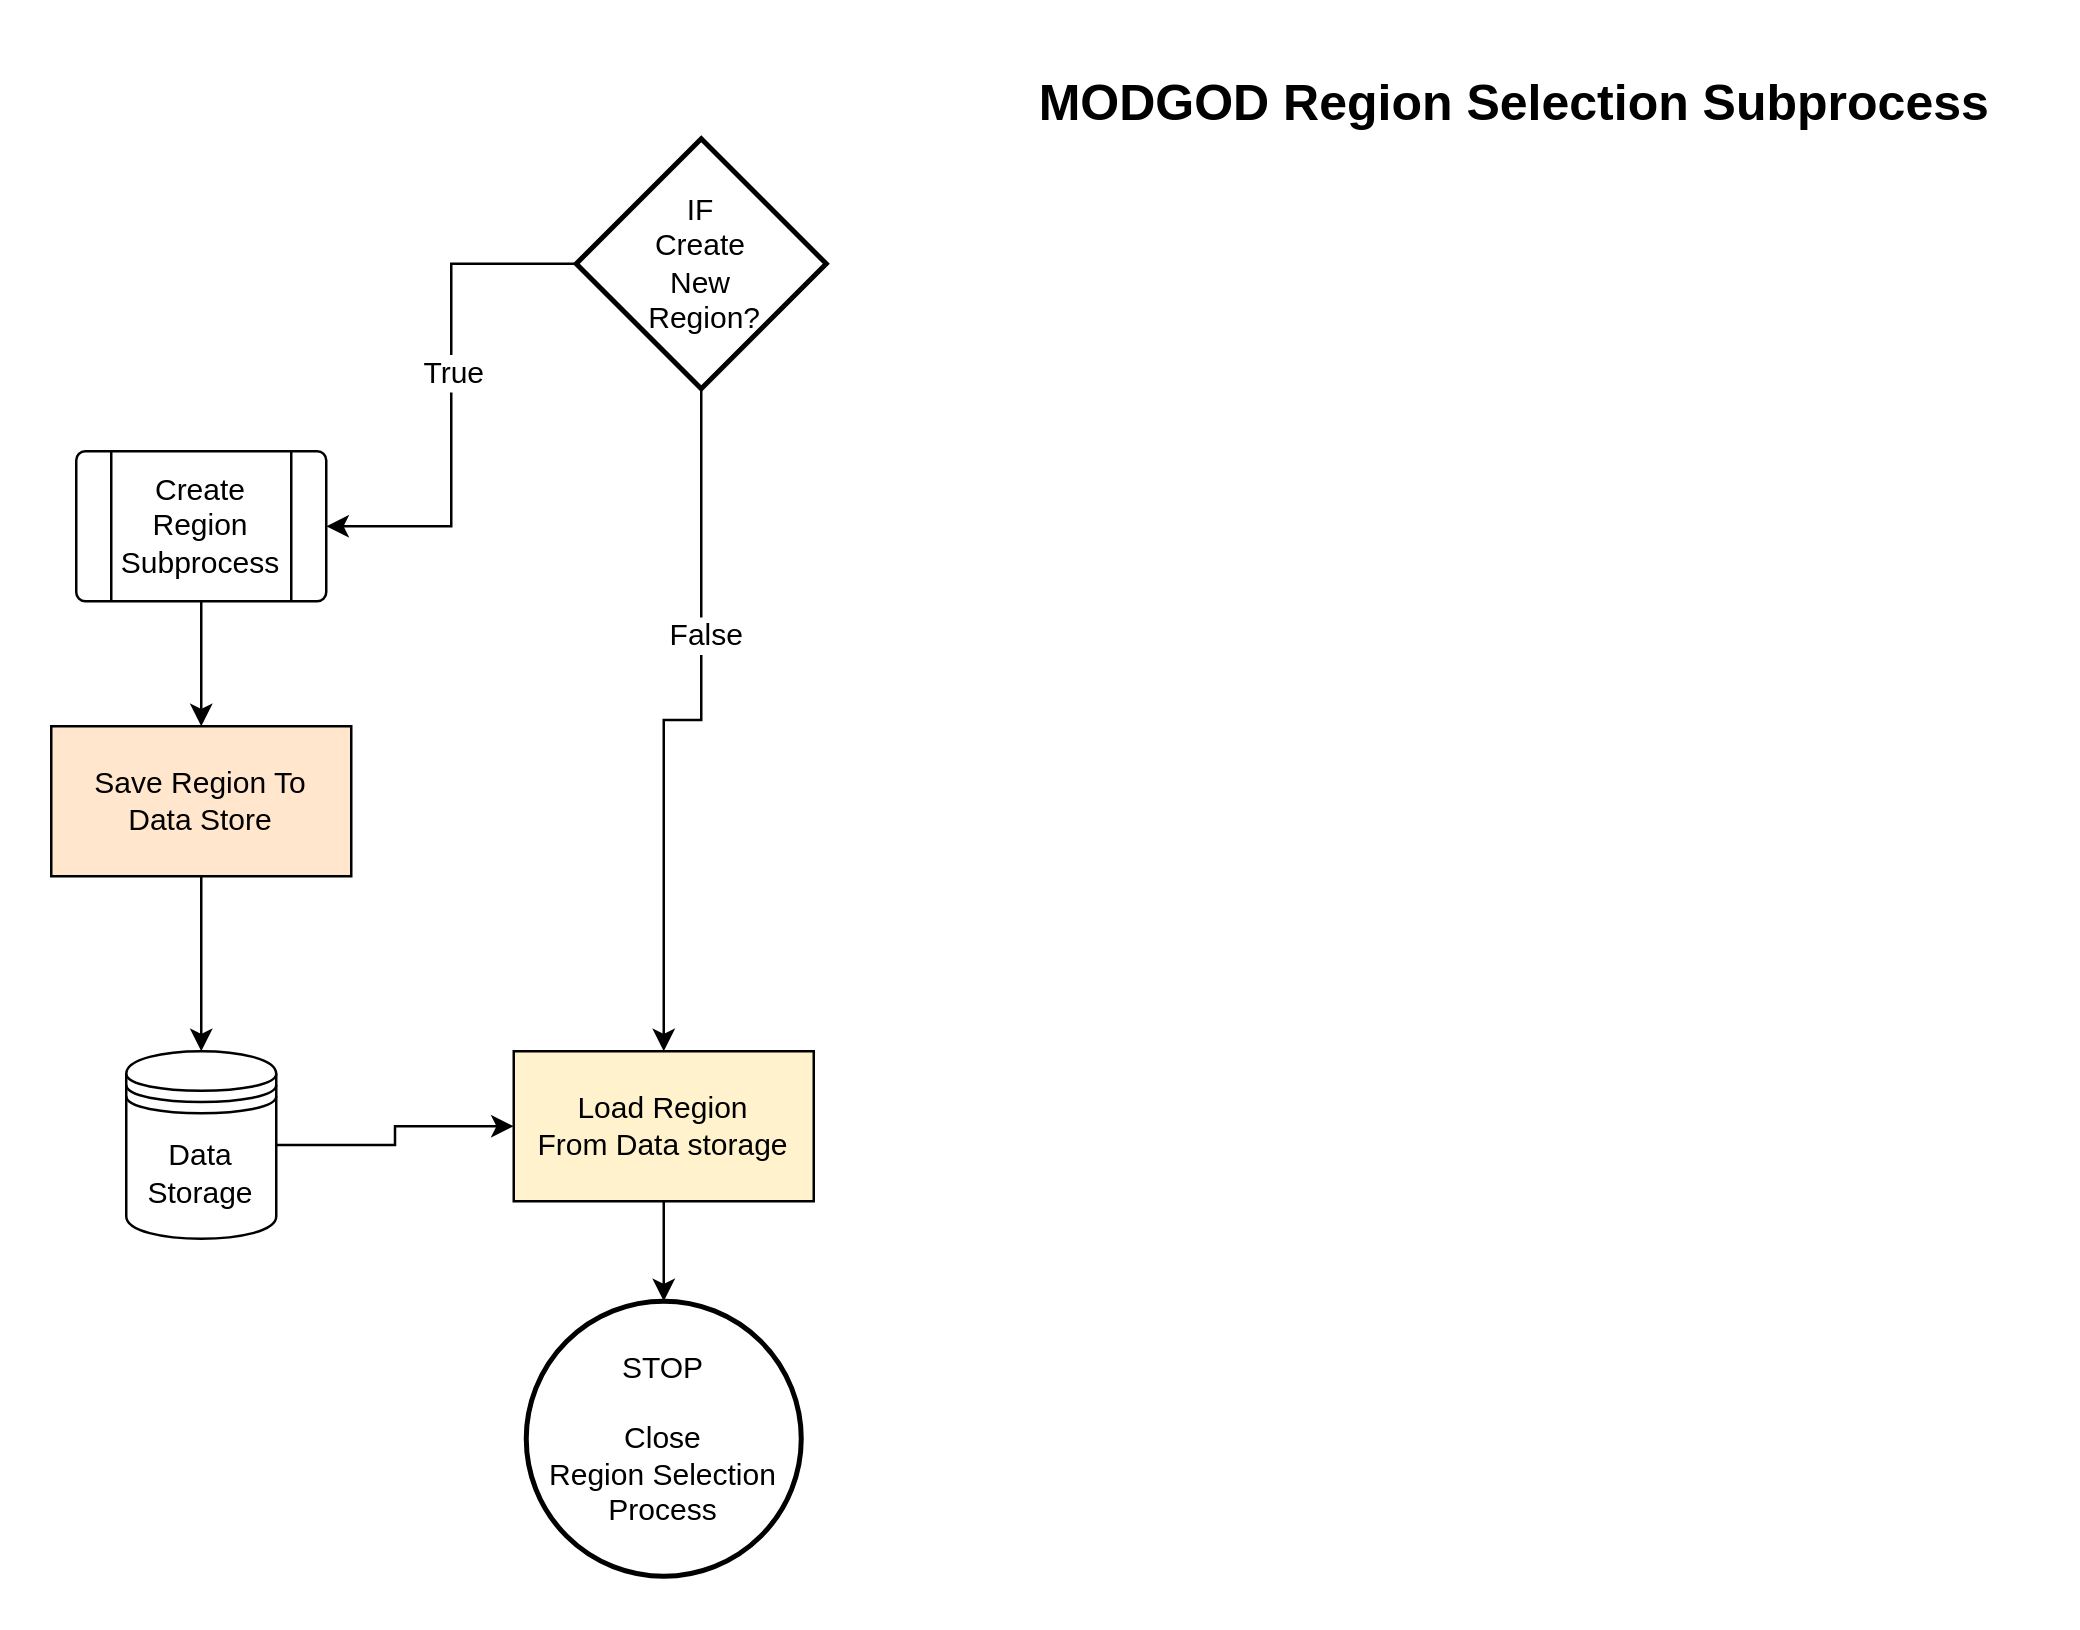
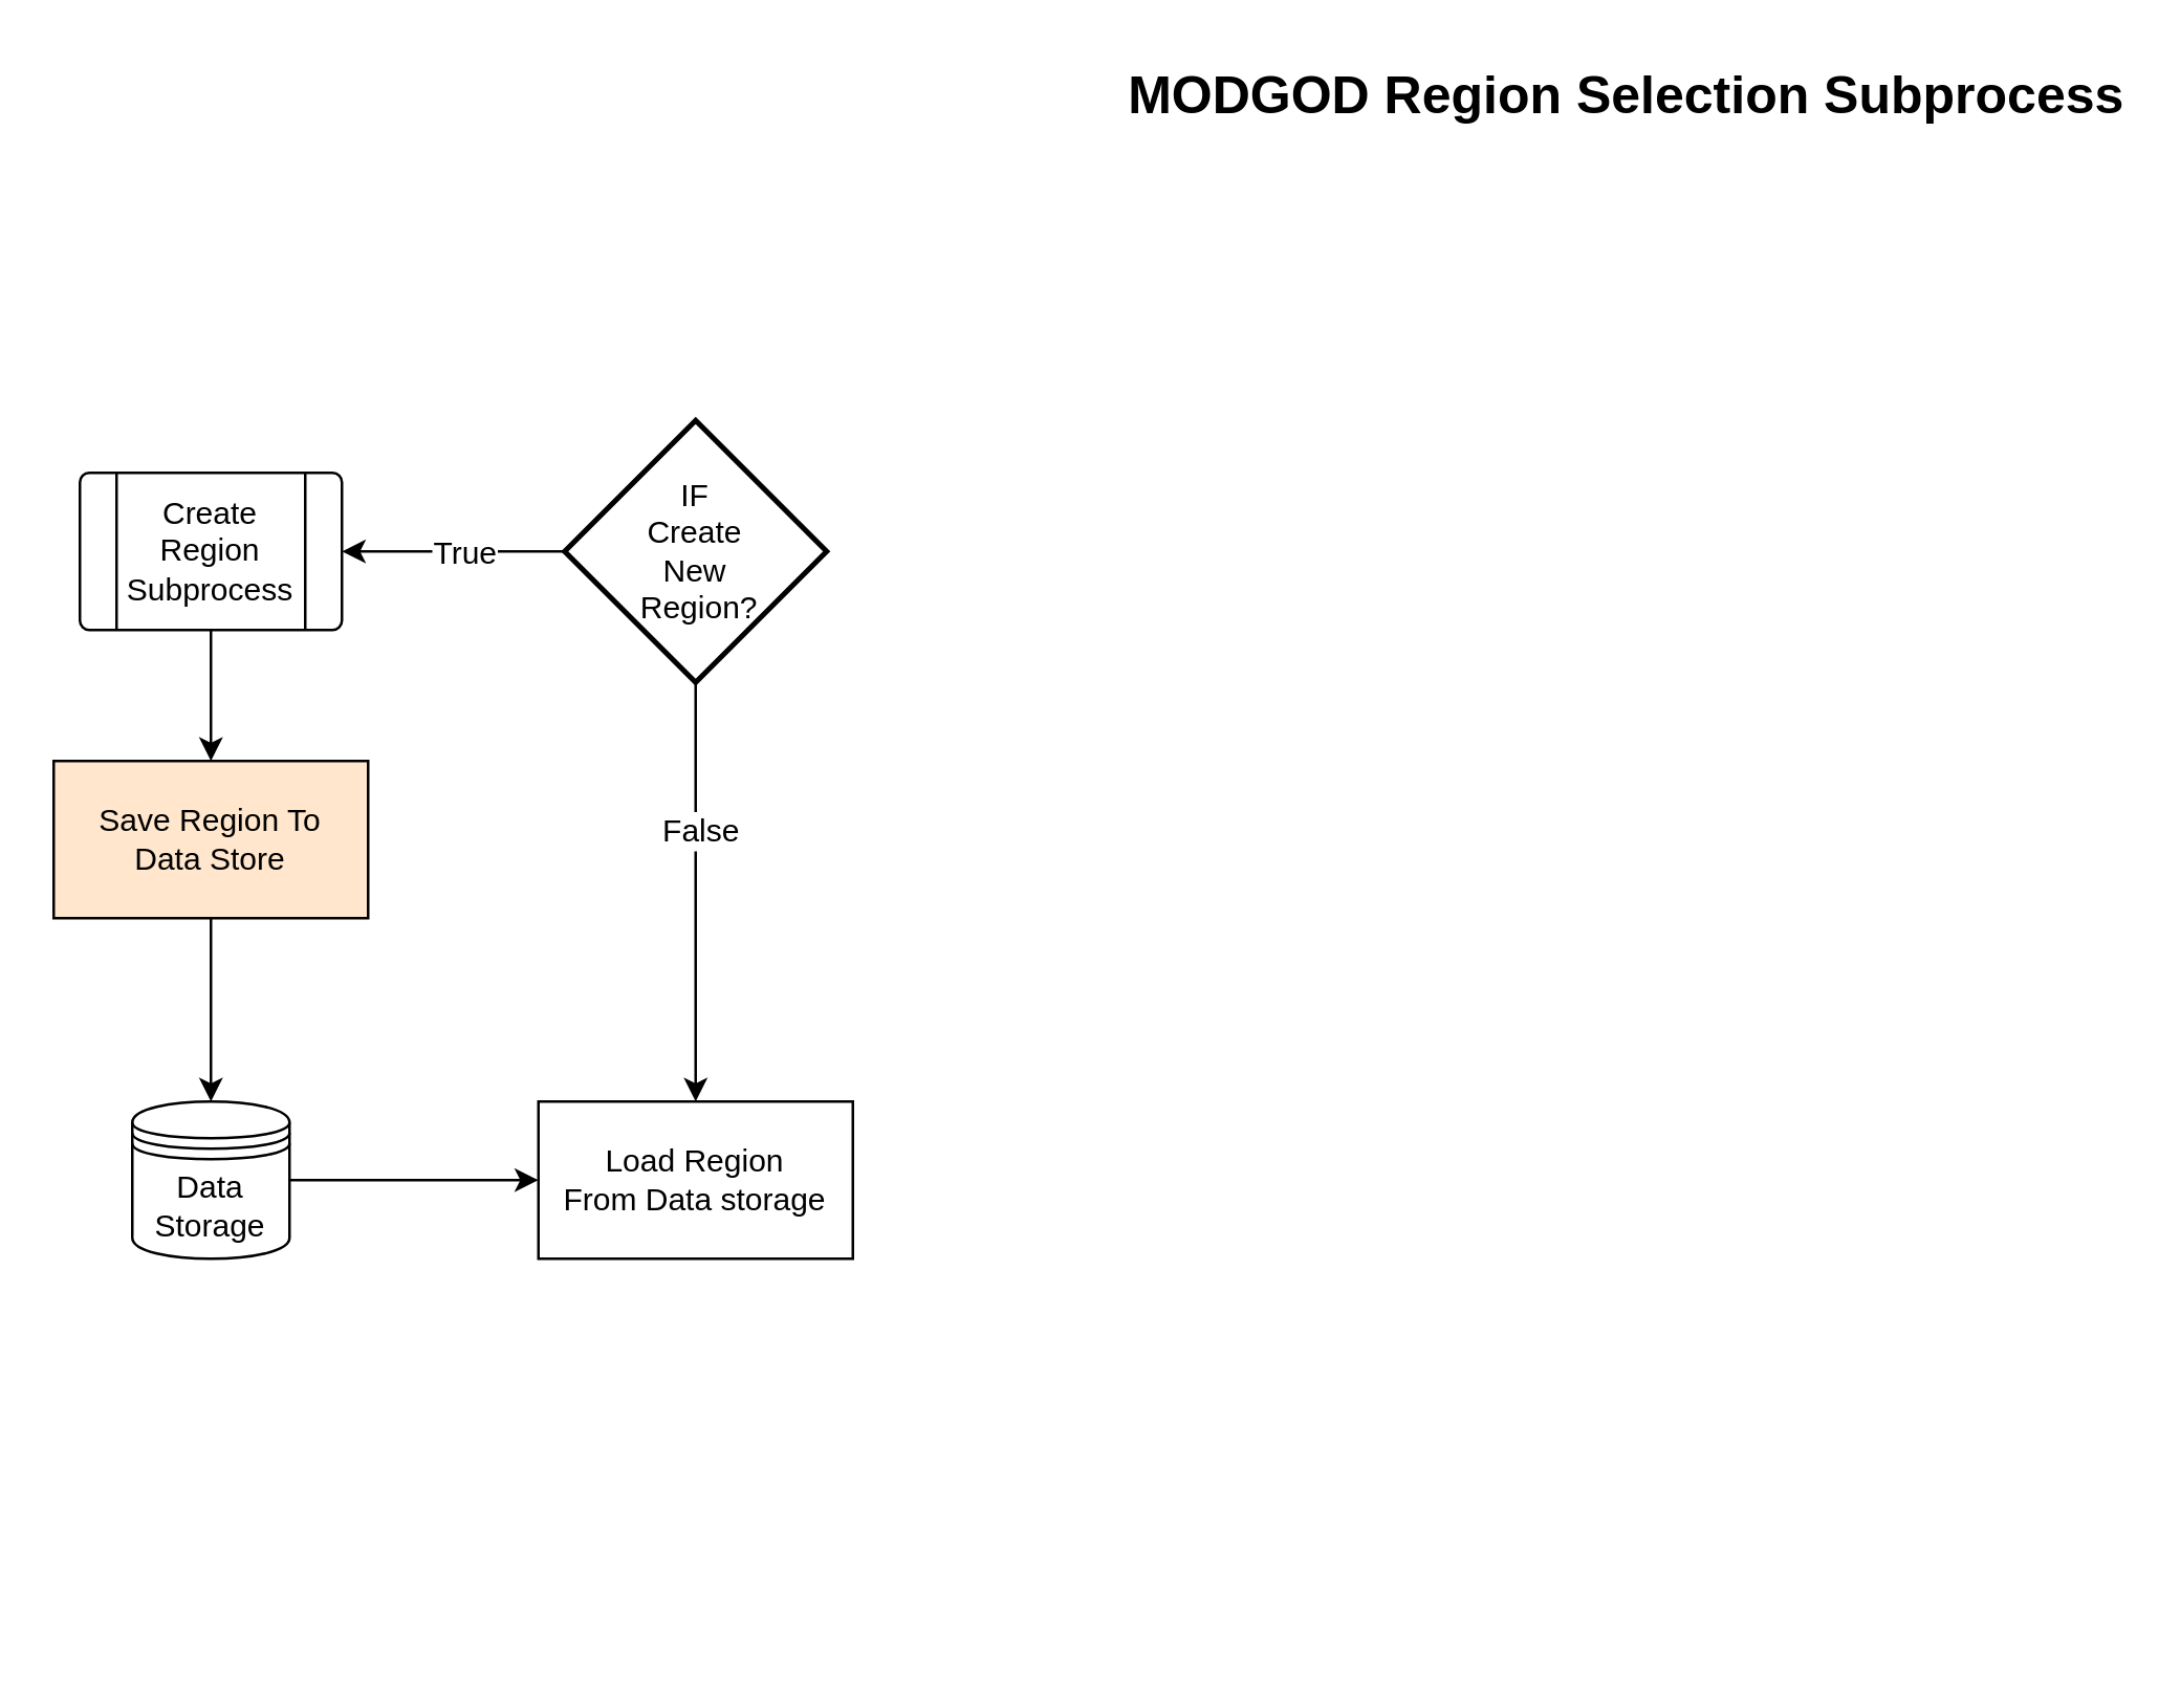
  <mxCell id="0" />
  <mxCell id="1" parent="0" />
- <mxCell id="2" value="&lt;b&gt;&lt;font style=&quot;font-size: 20px;&quot;&gt;MODGOD Region Selection Subprocess&lt;/font&gt;&lt;/b&gt;" style="text;html=1;align=center;verticalAlign=middle;resizable=0;points=[];autosize=1;strokeColor=none;fillColor=none;" vertex="1" parent="1"><mxGeometry x="400" y="20" width="410" height="40" as="geometry" /></mxCell>
- <mxCell id="3" value="STOP&lt;br&gt;&lt;br&gt;Close&lt;br&gt;Region Selection&lt;br&gt;Process" style="strokeWidth=2;html=1;shape=mxgraph.flowchart.start_2;whiteSpace=wrap;" vertex="1" parent="1"><mxGeometry x="210" y="520" width="110" height="110" as="geometry" /></mxCell>
+ <mxCell id="2" value="&lt;b&gt;&lt;font style=&quot;font-size: 20px;&quot;&gt;MODGOD Region Selection Subprocess&lt;/font&gt;&lt;/b&gt;" style="text;html=1;align=center;verticalAlign=middle;resizable=0;points=[];autosize=1;strokeColor=none;fillColor=none;" vertex="1" parent="1"><mxGeometry x="415" y="15" width="410" height="40" as="geometry" /></mxCell>
  <mxCell id="4" style="edgeStyle=orthogonalEdgeStyle;rounded=0;orthogonalLoop=1;jettySize=auto;html=1;exitX=0.5;exitY=1;exitDx=0;exitDy=0;exitPerimeter=0;fontSize=12;entryX=0.5;entryY=0;entryDx=0;entryDy=0;" edge="1" parent="1" source="8" target="10"><mxGeometry relative="1" as="geometry"><mxPoint x="255" y="290" as="targetPoint" /></mxGeometry></mxCell>
  <mxCell id="5" value="False" style="edgeLabel;html=1;align=center;verticalAlign=middle;resizable=0;points=[];fontSize=12;" vertex="1" connectable="0" parent="4"><mxGeometry x="-0.298" y="1" relative="1" as="geometry"><mxPoint as="offset" /></mxGeometry></mxCell>
  <mxCell id="6" style="edgeStyle=orthogonalEdgeStyle;rounded=0;orthogonalLoop=1;jettySize=auto;html=1;exitX=0;exitY=0.5;exitDx=0;exitDy=0;exitPerimeter=0;entryX=1;entryY=0.5;entryDx=0;entryDy=0;fontSize=12;" edge="1" parent="1" source="8" target="14"><mxGeometry relative="1" as="geometry" /></mxCell>
  <mxCell id="7" value="True" style="edgeLabel;html=1;align=center;verticalAlign=middle;resizable=0;points=[];fontSize=12;" vertex="1" connectable="0" parent="6"><mxGeometry x="-0.093" relative="1" as="geometry"><mxPoint as="offset" /></mxGeometry></mxCell>
- <mxCell id="8" value="IF&lt;br&gt;Create&lt;br&gt;New&lt;br&gt;&amp;nbsp;Region?" style="strokeWidth=2;html=1;shape=mxgraph.flowchart.decision;whiteSpace=wrap;" vertex="1" parent="1"><mxGeometry x="230" y="55" width="100" height="100" as="geometry" /></mxCell>
- <mxCell id="9" style="edgeStyle=orthogonalEdgeStyle;rounded=0;orthogonalLoop=1;jettySize=auto;html=1;exitX=0.5;exitY=1;exitDx=0;exitDy=0;fontSize=12;" edge="1" parent="1" source="10" target="3"><mxGeometry relative="1" as="geometry" /></mxCell>
- <mxCell id="10" value="Load Region&lt;br&gt;From Data storage" style="rounded=0;whiteSpace=wrap;html=1;fontSize=12;fillColor=#fff2cc;" vertex="1" parent="1"><mxGeometry x="205" y="420" width="120" height="60" as="geometry" /></mxCell>
+ <mxCell id="8" value="IF&lt;br&gt;Create&lt;br&gt;New&lt;br&gt;&amp;nbsp;Region?" style="strokeWidth=2;html=1;shape=mxgraph.flowchart.decision;whiteSpace=wrap;" vertex="1" parent="1"><mxGeometry x="215" y="160" width="100" height="100" as="geometry" /></mxCell>
+ <mxCell id="10" value="Load Region&lt;br&gt;From Data storage" style="rounded=0;whiteSpace=wrap;html=1;fontSize=12;" vertex="1" parent="1"><mxGeometry x="205" y="420" width="120" height="60" as="geometry" /></mxCell>
  <mxCell id="11" style="edgeStyle=orthogonalEdgeStyle;rounded=0;orthogonalLoop=1;jettySize=auto;html=1;exitX=1;exitY=0.5;exitDx=0;exitDy=0;entryX=0;entryY=0.5;entryDx=0;entryDy=0;fontSize=12;" edge="1" parent="1" source="12" target="10"><mxGeometry relative="1" as="geometry" /></mxCell>
- <mxCell id="12" value="Data&lt;br&gt;Storage" style="shape=datastore;whiteSpace=wrap;html=1;fontSize=12;" vertex="1" parent="1"><mxGeometry x="50" y="420" width="60" height="75" as="geometry" /></mxCell>
+ <mxCell id="12" value="Data&lt;br&gt;Storage" style="shape=datastore;whiteSpace=wrap;html=1;fontSize=12;" vertex="1" parent="1"><mxGeometry x="50" y="420" width="60" height="60" as="geometry" /></mxCell>
  <mxCell id="13" style="edgeStyle=orthogonalEdgeStyle;rounded=0;orthogonalLoop=1;jettySize=auto;html=1;exitX=0.5;exitY=1;exitDx=0;exitDy=0;fontSize=12;" edge="1" parent="1" source="14" target="16"><mxGeometry relative="1" as="geometry" /></mxCell>
  <mxCell id="14" value="Create Region&lt;br&gt;Subprocess" style="verticalLabelPosition=middle;verticalAlign=middle;html=1;shape=process;whiteSpace=wrap;rounded=1;size=0.14;arcSize=6;fontSize=12;labelPosition=center;align=center;" vertex="1" parent="1"><mxGeometry x="30" y="180" width="100" height="60" as="geometry" /></mxCell>
  <mxCell id="15" style="edgeStyle=orthogonalEdgeStyle;rounded=0;orthogonalLoop=1;jettySize=auto;html=1;fontSize=12;" edge="1" parent="1" source="16" target="12"><mxGeometry relative="1" as="geometry" /></mxCell>
  <mxCell id="16" value="Save Region To&lt;br&gt;Data Store" style="rounded=0;whiteSpace=wrap;html=1;fontSize=12;fillColor=#ffe6cc;" vertex="1" parent="1"><mxGeometry x="20" y="290" width="120" height="60" as="geometry" /></mxCell>
